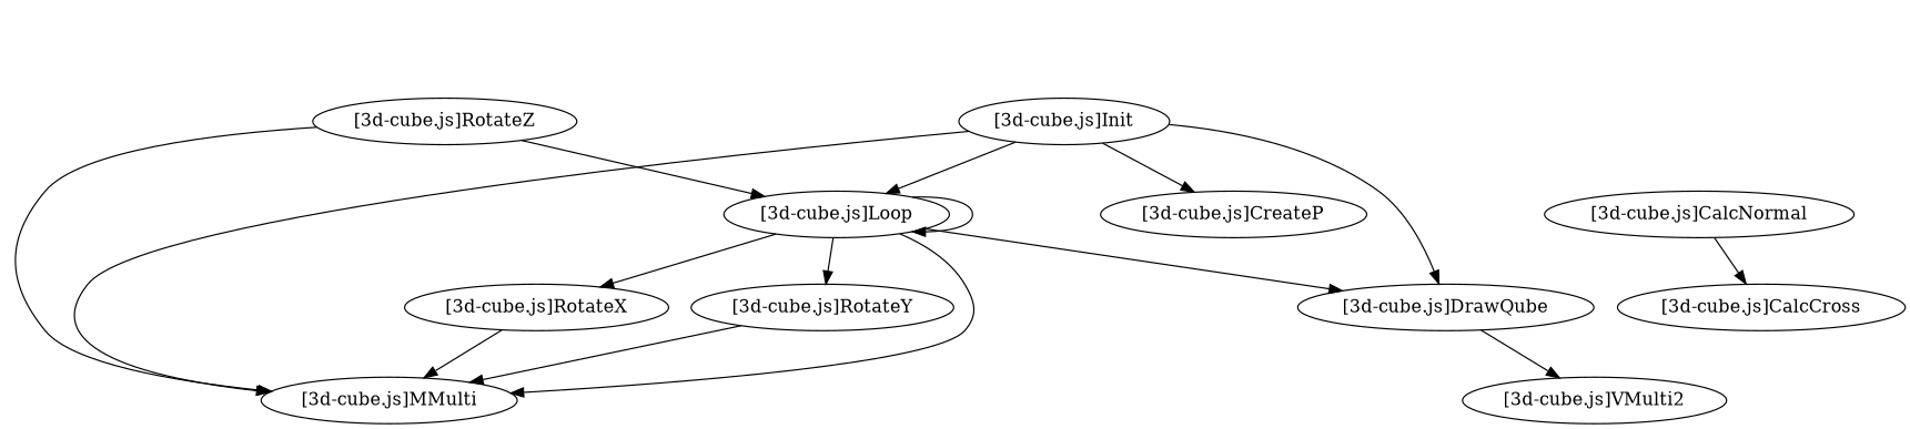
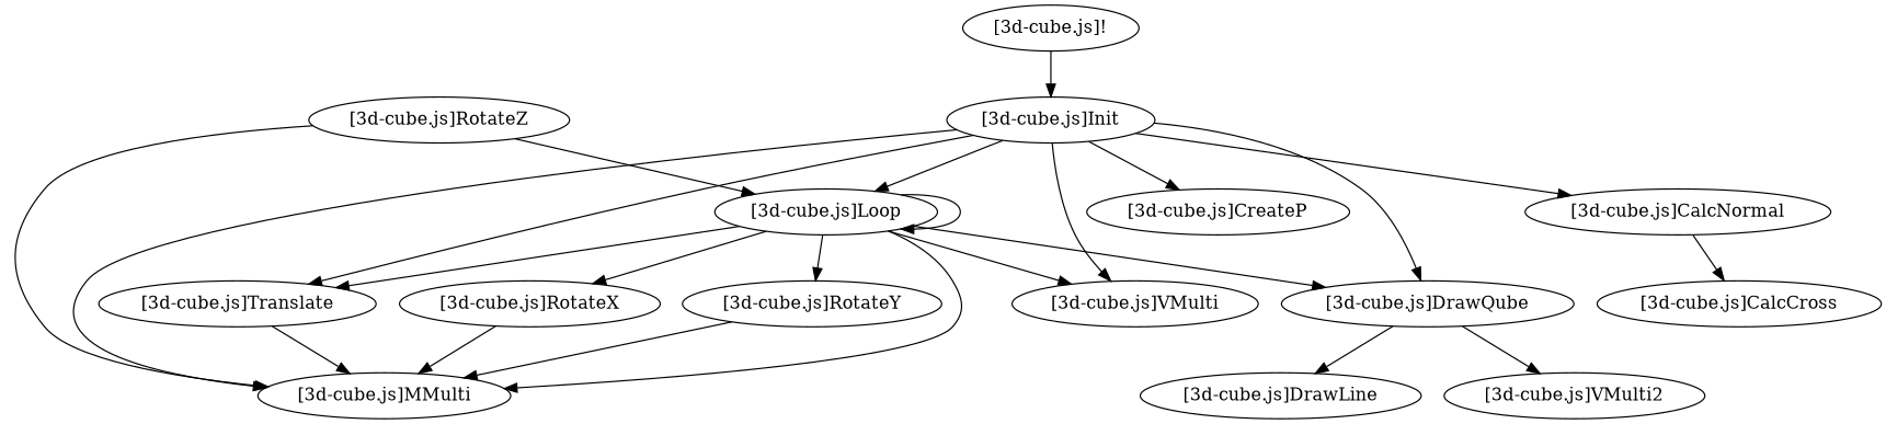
  strict digraph {
    "[3d-cube.js]CalcNormal"
    "[3d-cube.js]CalcCross"
+   "[3d-cube.js]Translate"
    "[3d-cube.js]MMulti"
    "[3d-cube.js]RotateX"
    "[3d-cube.js]RotateY"
    "[3d-cube.js]RotateZ"
    "[3d-cube.js]Loop"
    "[3d-cube.js]DrawQube"
    "[3d-cube.js]VMulti2"
+   "[3d-cube.js]DrawLine"
+   "[3d-cube.js]VMulti"
    "[3d-cube.js]Init"
    "[3d-cube.js]CreateP"
+   "[3d-cube.js]!"
    "[3d-cube.js]CalcNormal" -> "[3d-cube.js]CalcCross"
+   "[3d-cube.js]Translate" -> "[3d-cube.js]MMulti"
    "[3d-cube.js]RotateX" -> "[3d-cube.js]MMulti"
    "[3d-cube.js]RotateY" -> "[3d-cube.js]MMulti"
    "[3d-cube.js]RotateZ" -> "[3d-cube.js]MMulti"
    "[3d-cube.js]RotateZ" -> "[3d-cube.js]Loop"
+   "[3d-cube.js]Loop" -> "[3d-cube.js]Translate"
    "[3d-cube.js]Loop" -> "[3d-cube.js]MMulti"
    "[3d-cube.js]Loop" -> "[3d-cube.js]RotateX"
    "[3d-cube.js]Loop" -> "[3d-cube.js]RotateY"
    "[3d-cube.js]Loop" -> "[3d-cube.js]Loop"
    "[3d-cube.js]Loop" -> "[3d-cube.js]DrawQube"
+   "[3d-cube.js]Loop" -> "[3d-cube.js]VMulti"
    "[3d-cube.js]DrawQube" -> "[3d-cube.js]VMulti2"
+   "[3d-cube.js]DrawQube" -> "[3d-cube.js]DrawLine"
+   "[3d-cube.js]Init" -> "[3d-cube.js]CalcNormal"
+   "[3d-cube.js]Init" -> "[3d-cube.js]Translate"
    "[3d-cube.js]Init" -> "[3d-cube.js]MMulti"
    "[3d-cube.js]Init" -> "[3d-cube.js]Loop"
    "[3d-cube.js]Init" -> "[3d-cube.js]DrawQube"
+   "[3d-cube.js]Init" -> "[3d-cube.js]VMulti"
    "[3d-cube.js]Init" -> "[3d-cube.js]CreateP"
+   "[3d-cube.js]!" -> "[3d-cube.js]Init"
  }
